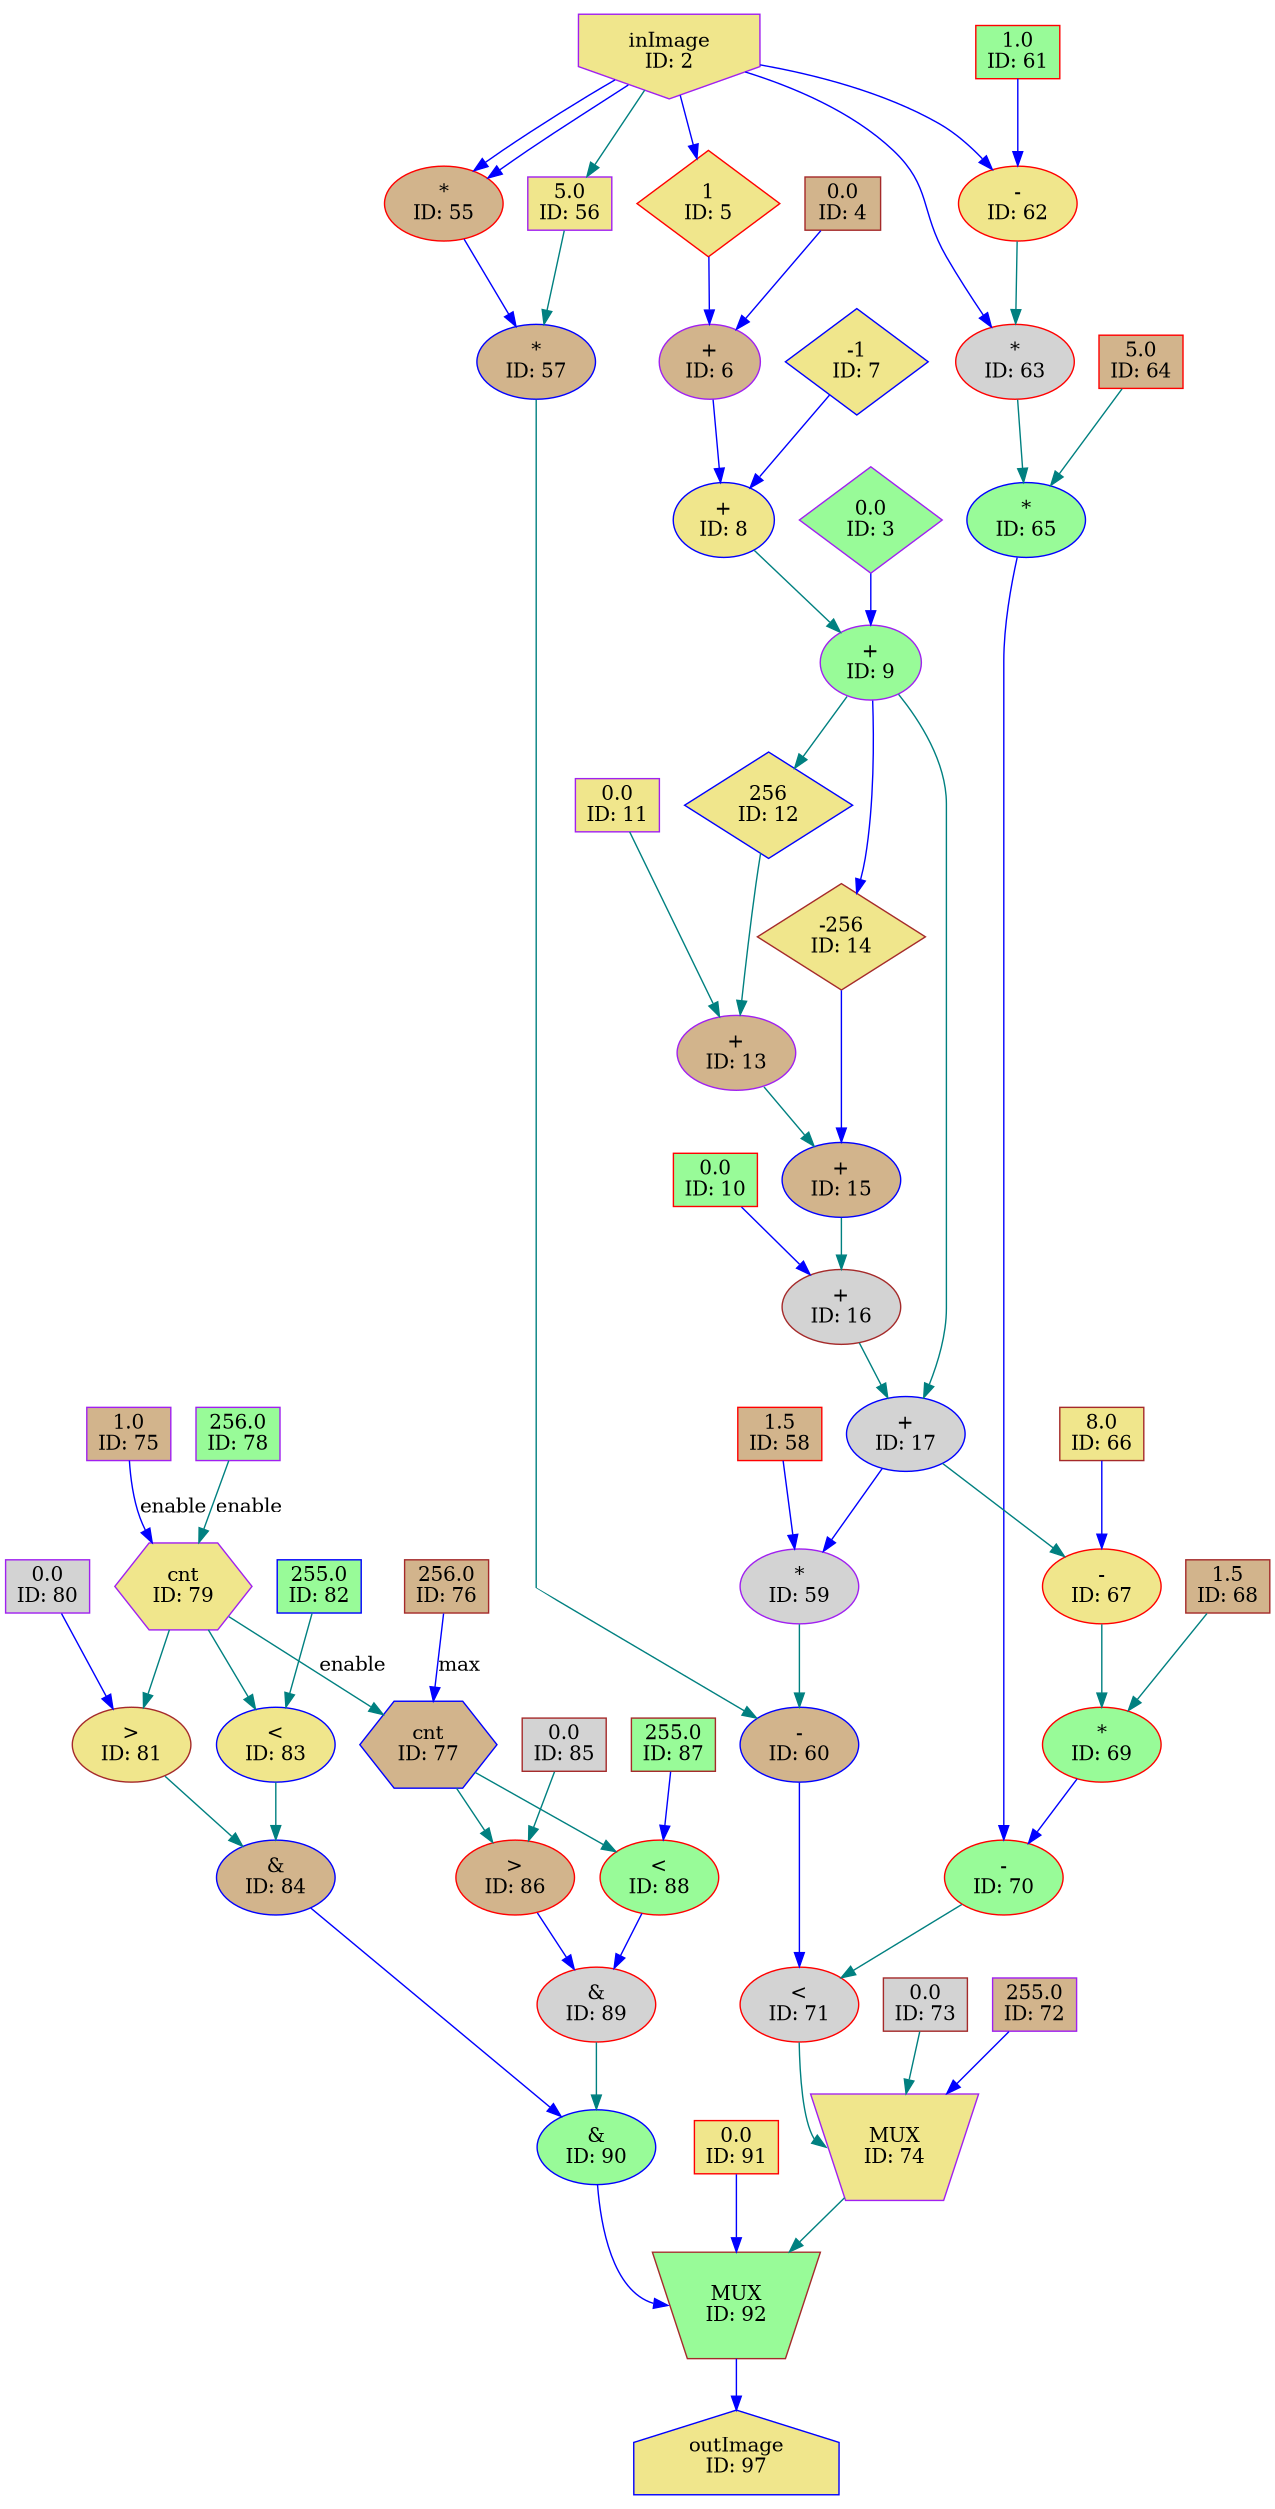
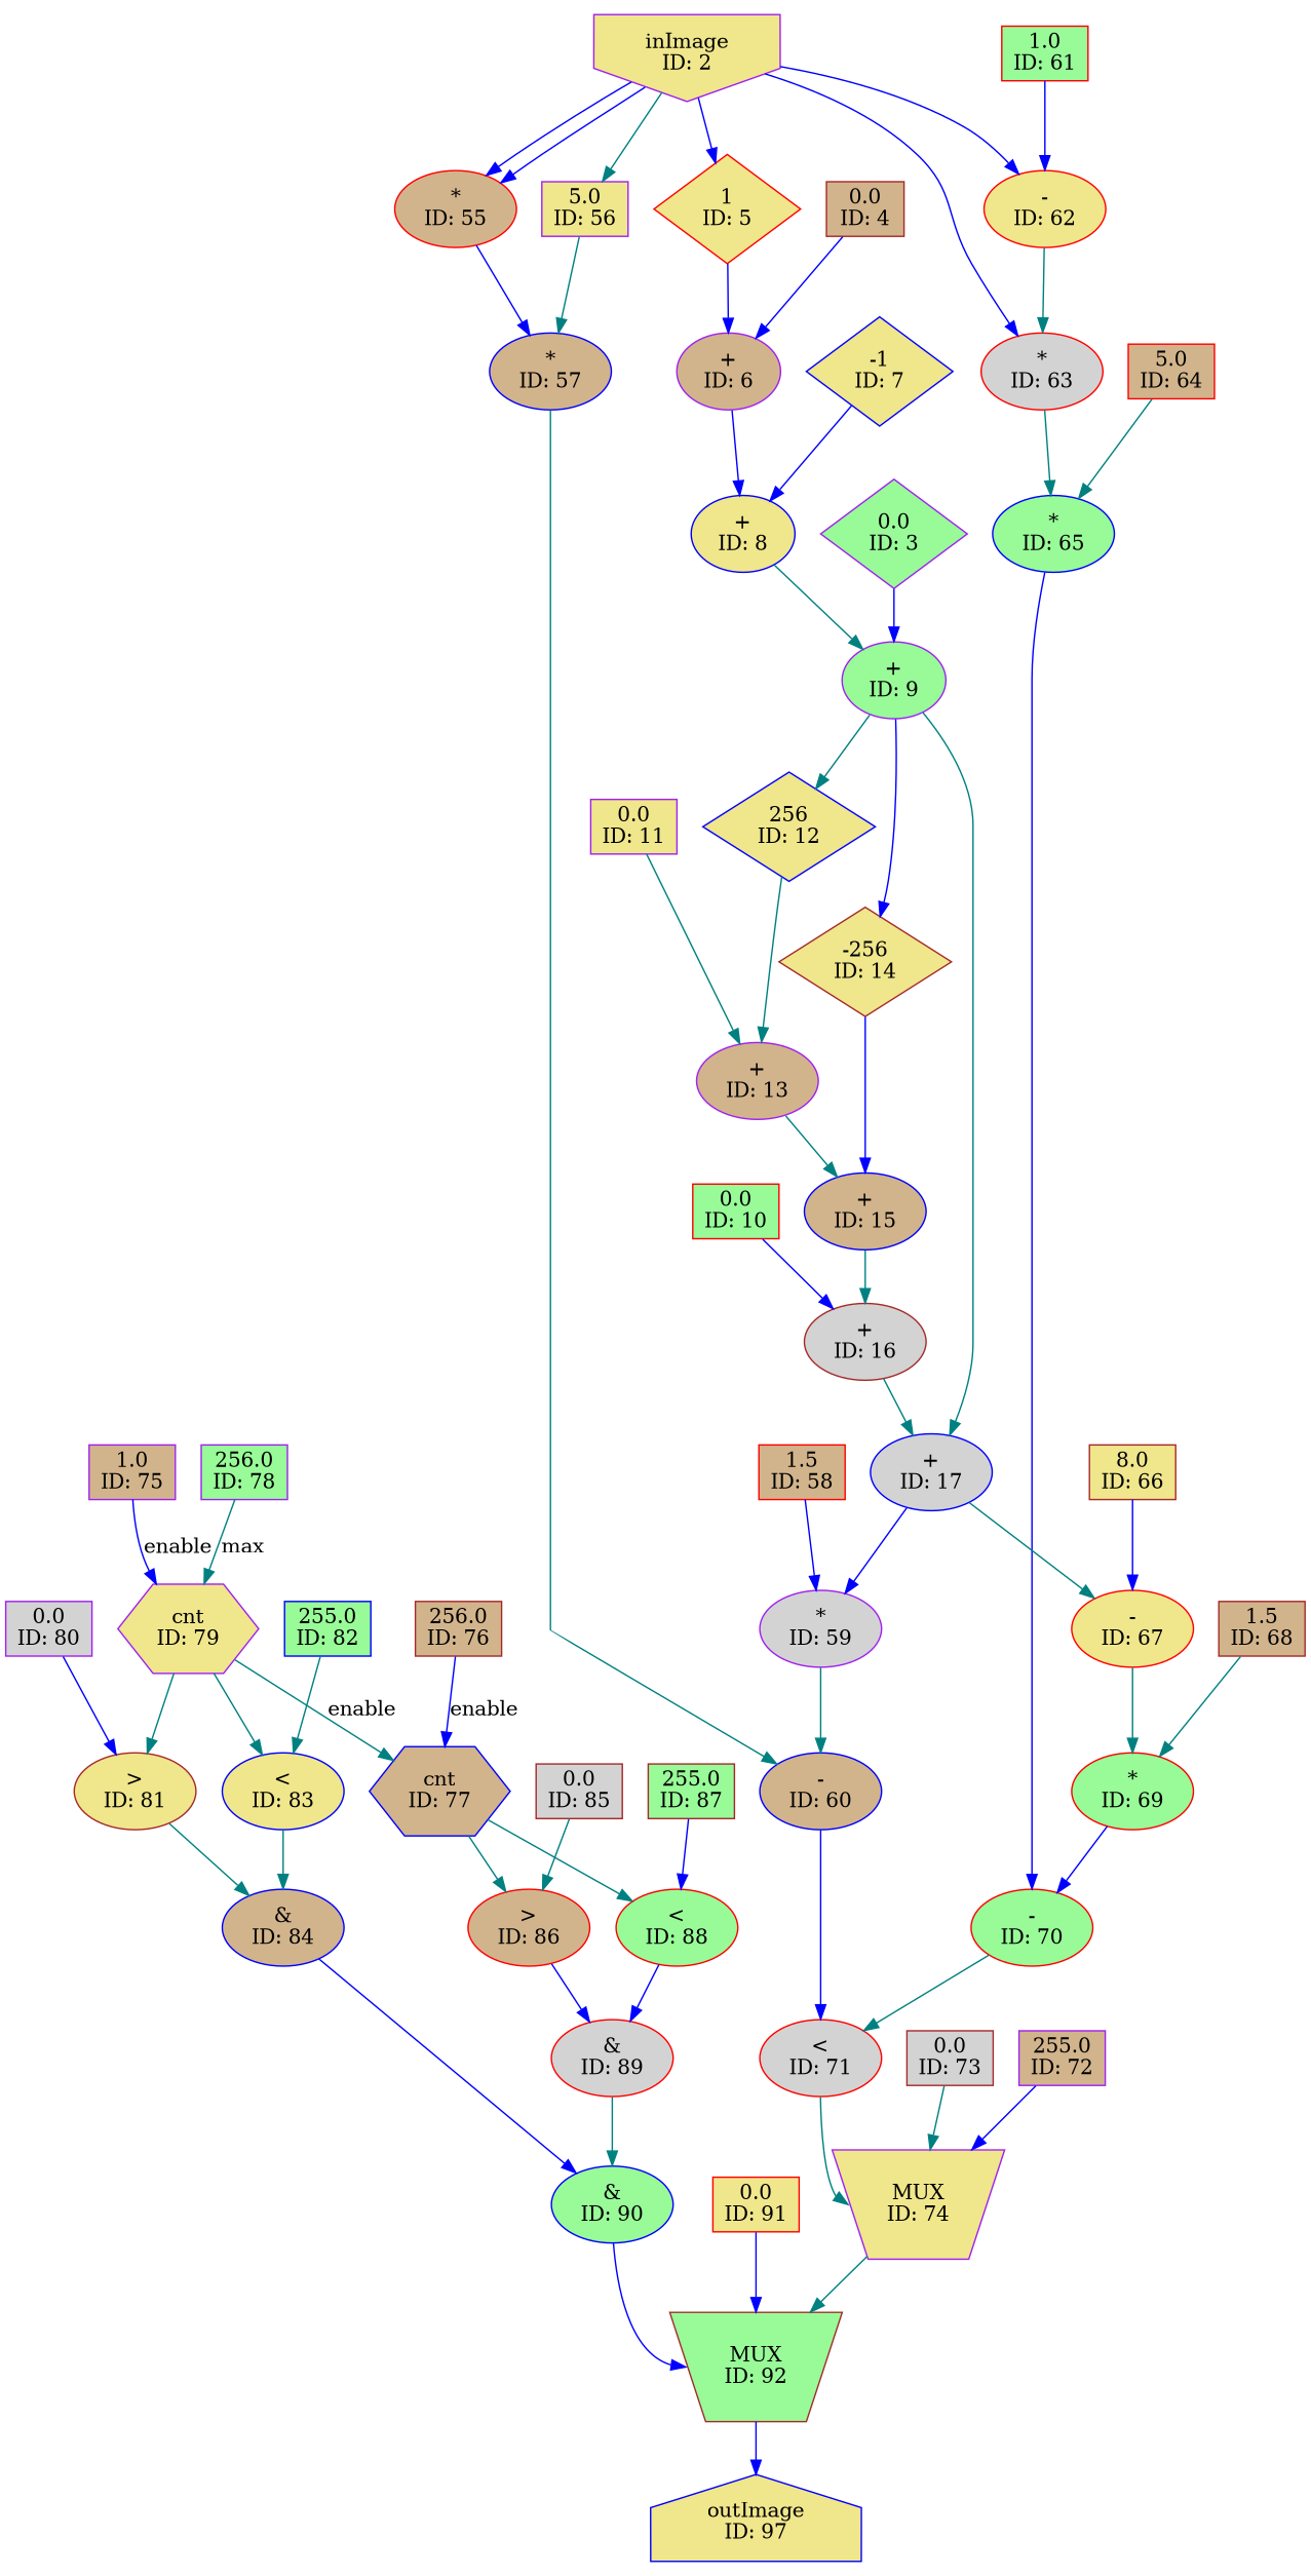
  digraph {
    node [color=red fillcolor=khaki style=filled]
    edge [color=teal photon_data="EDGE,SrcNode:2,SrcNodePort:data"]
    n1 [color=purple fillcolor=tan label="1.0\nID: 75" shape=box]
    n2 [color=purple label="cnt\nID: 79" shape=hexagon]
    n3 [color=brown label=">\nID: 81"]
    n4 [color=blue label="<\nID: 83"]
    n5 [color=blue fillcolor=tan label="cnt\nID: 77" shape=hexagon]
    n6 [color=purple fillcolor=palegreen label="256.0\nID: 78" shape=box]
    n7 [color=blue fillcolor=tan label="&\nID: 84"]
    n8 [fillcolor=tan label=">\nID: 86"]
    n9 [fillcolor=palegreen label="<\nID: 88"]
    n10 [color=purple fillcolor=lightgrey label="0.0\nID: 80" shape=box]
    n11 [color=blue fillcolor=palegreen label="&\nID: 90"]
    n12 [color=blue fillcolor=palegreen label="255.0\nID: 82" shape=box]
    n13 [color=brown fillcolor=palegreen height=0.5 label="MUX\nID: 92" shape=invtrapezium]
    n14 [color=brown fillcolor=tan label="256.0\nID: 76" shape=box]
    n15 [fillcolor=lightgrey label="&\nID: 89"]
    n16 [color=brown fillcolor=lightgrey label="0.0\nID: 85" shape=box]
    n17 [color=brown fillcolor=palegreen label="255.0\nID: 87" shape=box]
    n18 [color=blue label="outImage\nID: 97" shape=house]
    n19 [label="0.0\nID: 91" shape=box]
    n20 [color=purple label="inImage\nID: 2" shape=invhouse]
    n21 [fillcolor=tan label="*\nID: 55"]
    n22 [label="1\nID: 5" shape=diamond]
    n23 [label="-\nID: 62"]
    n24 [fillcolor=lightgrey label="*\nID: 63"]
    n25 [color=purple label="5.0\nID: 56" shape=box]
    n26 [color=blue fillcolor=tan label="*\nID: 57"]
    n27 [color=purple fillcolor=tan label="+\nID: 6"]
    n28 [color=blue label="-1\nID: 7" shape=diamond]
    n29 [color=blue label="+\nID: 8"]
    n30 [color=blue fillcolor=palegreen label="*\nID: 65"]
    n31 [color=blue fillcolor=tan label="-\nID: 60"]
    n32 [fillcolor=lightgrey label="<\nID: 71"]
    n33 [fillcolor=tan label="1.5\nID: 58" shape=box]
    n34 [color=purple fillcolor=lightgrey label="*\nID: 59"]
    n35 [fillcolor=palegreen label="0.0\nID: 10" shape=box]
    n36 [color=brown fillcolor=lightgrey label="+\nID: 16"]
    n37 [color=blue fillcolor=lightgrey label="+\nID: 17"]
    n38 [color=purple label="0.0\nID: 11" shape=box]
    n39 [color=purple fillcolor=tan label="+\nID: 13"]
    n40 [color=blue fillcolor=tan label="+\nID: 15"]
    n41 [color=purple fillcolor=palegreen label="0.0\nID: 3" shape=diamond]
    n42 [color=purple fillcolor=palegreen label="+\nID: 9"]
    n43 [color=blue label="256\nID: 12" shape=diamond]
    n44 [color=brown label="-256\nID: 14" shape=diamond]
    n45 [color=brown fillcolor=tan label="0.0\nID: 4" shape=box]
    n46 [label="-\nID: 67"]
    n47 [fillcolor=palegreen label="*\nID: 69"]
    n48 [color=purple height=0.5 label="MUX\nID: 74" shape=invtrapezium]
    n49 [fillcolor=palegreen label="1.0\nID: 61" shape=box]
    n50 [fillcolor=palegreen label="-\nID: 70"]
    n51 [fillcolor=tan label="5.0\nID: 64" shape=box]
    n52 [color=brown fillcolor=tan label="1.5\nID: 68" shape=box]
    n53 [color=brown label="8.0\nID: 66" shape=box]
    n54 [color=brown fillcolor=lightgrey label="0.0\nID: 73" shape=box]
    n55 [color=purple fillcolor=tan label="255.0\nID: 72" shape=box]
    n1 -> n2 [color=blue label=enable photon_data="EDGE,SrcNode:75,SrcNodePort:value"]
    n2 -> n3 [photon_data="EDGE,SrcNode:79,SrcNodePort:count"]
    n2 -> n4 [photon_data="EDGE,SrcNode:79,SrcNodePort:count"]
    n2 -> n5 [label=enable photon_data="EDGE,SrcNode:79,SrcNodePort:wrap"]
    n3 -> n7 [photon_data="EDGE,SrcNode:81,SrcNodePort:result"]
    n4 -> n7 [photon_data="EDGE,SrcNode:83,SrcNodePort:result"]
    n5 -> n8 [photon_data="EDGE,SrcNode:77,SrcNodePort:count"]
    n5 -> n9 [photon_data="EDGE,SrcNode:77,SrcNodePort:count"]
-   n6 -> n2 [label=enable photon_data="EDGE,SrcNode:78,SrcNodePort:value"]
+   n6 -> n2 [label=max photon_data="EDGE,SrcNode:78,SrcNodePort:value"]
    n7 -> n11 [color=blue photon_data="EDGE,SrcNode:84,SrcNodePort:result"]
    n8 -> n15 [color=blue photon_data="EDGE,SrcNode:86,SrcNodePort:result"]
    n9 -> n15 [color=blue photon_data="EDGE,SrcNode:88,SrcNodePort:result"]
    n10 -> n3 [color=blue photon_data="EDGE,SrcNode:80,SrcNodePort:value"]
    n11 -> n13 [color=blue headport=w photon_data="EDGE,SrcNode:90,SrcNodePort:result"]
    n12 -> n4 [photon_data="EDGE,SrcNode:82,SrcNodePort:value"]
    n13 -> n18 [color=blue photon_data="EDGE,SrcNode:92,SrcNodePort:result"]
-   n14 -> n5 [color=blue label=max photon_data="EDGE,SrcNode:76,SrcNodePort:value"]
+   n14 -> n5 [color=blue label=enable photon_data="EDGE,SrcNode:76,SrcNodePort:value"]
    n15 -> n11 [photon_data="EDGE,SrcNode:89,SrcNodePort:result"]
    n16 -> n8 [photon_data="EDGE,SrcNode:85,SrcNodePort:value"]
    n17 -> n9 [color=blue photon_data="EDGE,SrcNode:87,SrcNodePort:value"]
    n19 -> n13 [color=blue photon_data="EDGE,SrcNode:91,SrcNodePort:value"]
    n20 -> n21 [color=blue]
    n20 -> n21 [color=blue]
    n20 -> n22 [color=blue]
    n20 -> n23 [color=blue]
    n20 -> n24 [color=blue]
    n20 -> n25
    n21 -> n26 [color=blue photon_data="EDGE,SrcNode:55,SrcNodePort:result"]
    n22 -> n27 [color=blue photon_data="EDGE,SrcNode:5,SrcNodePort:output"]
    n23 -> n24 [photon_data="EDGE,SrcNode:62,SrcNodePort:result"]
    n24 -> n30 [photon_data="EDGE,SrcNode:63,SrcNodePort:result"]
    n25 -> n26 [photon_data="EDGE,SrcNode:56,SrcNodePort:value"]
    n26 -> n31 [photon_data="EDGE,SrcNode:57,SrcNodePort:result"]
    n27 -> n29 [color=blue photon_data="EDGE,SrcNode:6,SrcNodePort:result"]
    n28 -> n29 [color=blue photon_data="EDGE,SrcNode:7,SrcNodePort:output"]
    n29 -> n42 [photon_data="EDGE,SrcNode:8,SrcNodePort:result"]
    n30 -> n50 [color=blue photon_data="EDGE,SrcNode:65,SrcNodePort:result"]
    n31 -> n32 [color=blue photon_data="EDGE,SrcNode:60,SrcNodePort:result"]
    n32 -> n48 [headport=w photon_data="EDGE,SrcNode:71,SrcNodePort:result"]
    n33 -> n34 [color=blue photon_data="EDGE,SrcNode:58,SrcNodePort:value"]
    n34 -> n31 [photon_data="EDGE,SrcNode:59,SrcNodePort:result"]
    n35 -> n36 [color=blue photon_data="EDGE,SrcNode:10,SrcNodePort:value"]
    n36 -> n37 [photon_data="EDGE,SrcNode:16,SrcNodePort:result"]
    n37 -> n34 [color=blue photon_data="EDGE,SrcNode:17,SrcNodePort:result"]
    n37 -> n46 [photon_data="EDGE,SrcNode:17,SrcNodePort:result"]
    n38 -> n39 [photon_data="EDGE,SrcNode:11,SrcNodePort:value"]
    n39 -> n40 [photon_data="EDGE,SrcNode:13,SrcNodePort:result"]
    n40 -> n36 [photon_data="EDGE,SrcNode:15,SrcNodePort:result"]
    n41 -> n42 [color=blue photon_data="EDGE,SrcNode:3,SrcNodePort:value"]
    n42 -> n37 [photon_data="EDGE,SrcNode:9,SrcNodePort:result"]
    n42 -> n43 [photon_data="EDGE,SrcNode:9,SrcNodePort:result"]
    n42 -> n44 [color=blue photon_data="EDGE,SrcNode:9,SrcNodePort:result"]
    n43 -> n39 [photon_data="EDGE,SrcNode:12,SrcNodePort:output"]
    n44 -> n40 [color=blue photon_data="EDGE,SrcNode:14,SrcNodePort:output"]
    n45 -> n27 [color=blue photon_data="EDGE,SrcNode:4,SrcNodePort:value"]
    n46 -> n47 [photon_data="EDGE,SrcNode:67,SrcNodePort:result"]
    n47 -> n50 [color=blue photon_data="EDGE,SrcNode:69,SrcNodePort:result"]
    n48 -> n13 [photon_data="EDGE,SrcNode:74,SrcNodePort:result"]
    n49 -> n23 [color=blue photon_data="EDGE,SrcNode:61,SrcNodePort:value"]
    n50 -> n32 [photon_data="EDGE,SrcNode:70,SrcNodePort:result"]
    n51 -> n30 [photon_data="EDGE,SrcNode:64,SrcNodePort:value"]
    n52 -> n47 [photon_data="EDGE,SrcNode:68,SrcNodePort:value"]
    n53 -> n46 [color=blue photon_data="EDGE,SrcNode:66,SrcNodePort:value"]
    n54 -> n48 [photon_data="EDGE,SrcNode:73,SrcNodePort:value"]
    n55 -> n48 [color=blue photon_data="EDGE,SrcNode:72,SrcNodePort:value"]
  }
